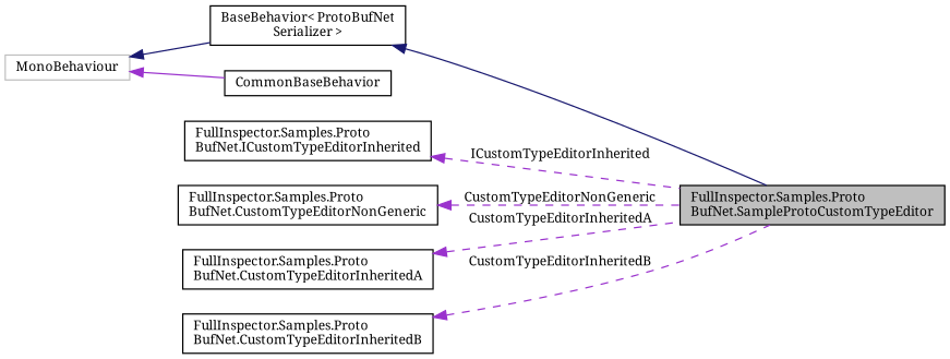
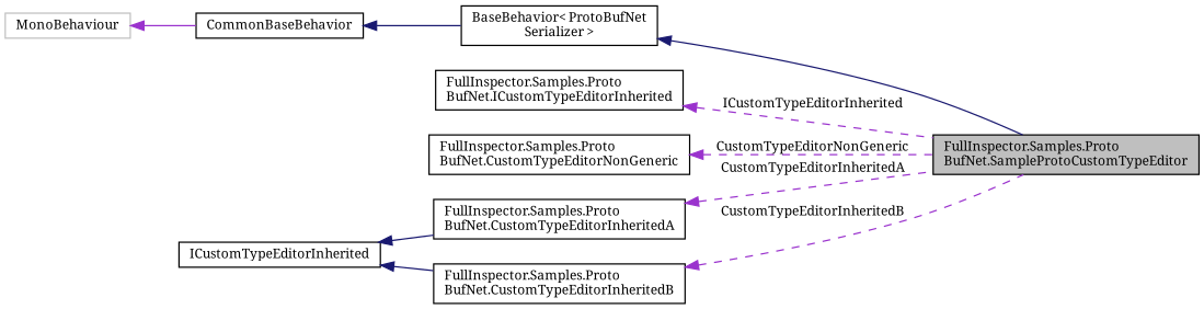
  digraph {
    fontname="Noto Serif"
    rankdir=LR
    node [color=black fillcolor=white fontname="Noto Serif" fontsize=10 shape=record style=filled]
    edge [color=darkorchid3 dir=back fontname="Noto Serif" fontsize=10 labelfontname=Helvetica labelfontsize=10 style=solid]
    n1 [fillcolor=grey75 fontcolor=black height=0.2 label="FullInspector.Samples.Proto\lBufNet.SampleProtoCustomTypeEditor" width=0.4]
    n2 [height=0.2 label="BaseBehavior\< ProtoBufNet\lSerializer \>" width=0.4]
    n3 [height=0.2 label=CommonBaseBehavior width=0.4]
    n4 [color=grey75 height=0.2 label=MonoBehaviour width=0.4]
    n5 [height=0.2 label="FullInspector.Samples.Proto\lBufNet.ICustomTypeEditorInherited" width=0.4]
    n6 [height=0.2 label="FullInspector.Samples.Proto\lBufNet.CustomTypeEditorNonGeneric" width=0.4]
    n7 [height=0.2 label="FullInspector.Samples.Proto\lBufNet.CustomTypeEditorInheritedA" width=0.4]
+   n8 [height=0.2 label=ICustomTypeEditorInherited width=0.4]
    n9 [height=0.2 label="FullInspector.Samples.Proto\lBufNet.CustomTypeEditorInheritedB" width=0.4]
    n2 -> n1 [color=midnightblue]
-   n4 -> n2 [color=midnightblue]
+   n3 -> n2 [color=midnightblue]
    n4 -> n3
    n5 -> n1 [label=" ICustomTypeEditorInherited" style=dashed]
    n6 -> n1 [label=" CustomTypeEditorNonGeneric" style=dashed]
    n7 -> n1 [label=" CustomTypeEditorInheritedA" style=dashed]
+   n8 -> n7 [color=midnightblue]
+   n8 -> n9 [color=midnightblue]
    n9 -> n1 [label=" CustomTypeEditorInheritedB" style=dashed]
  }
